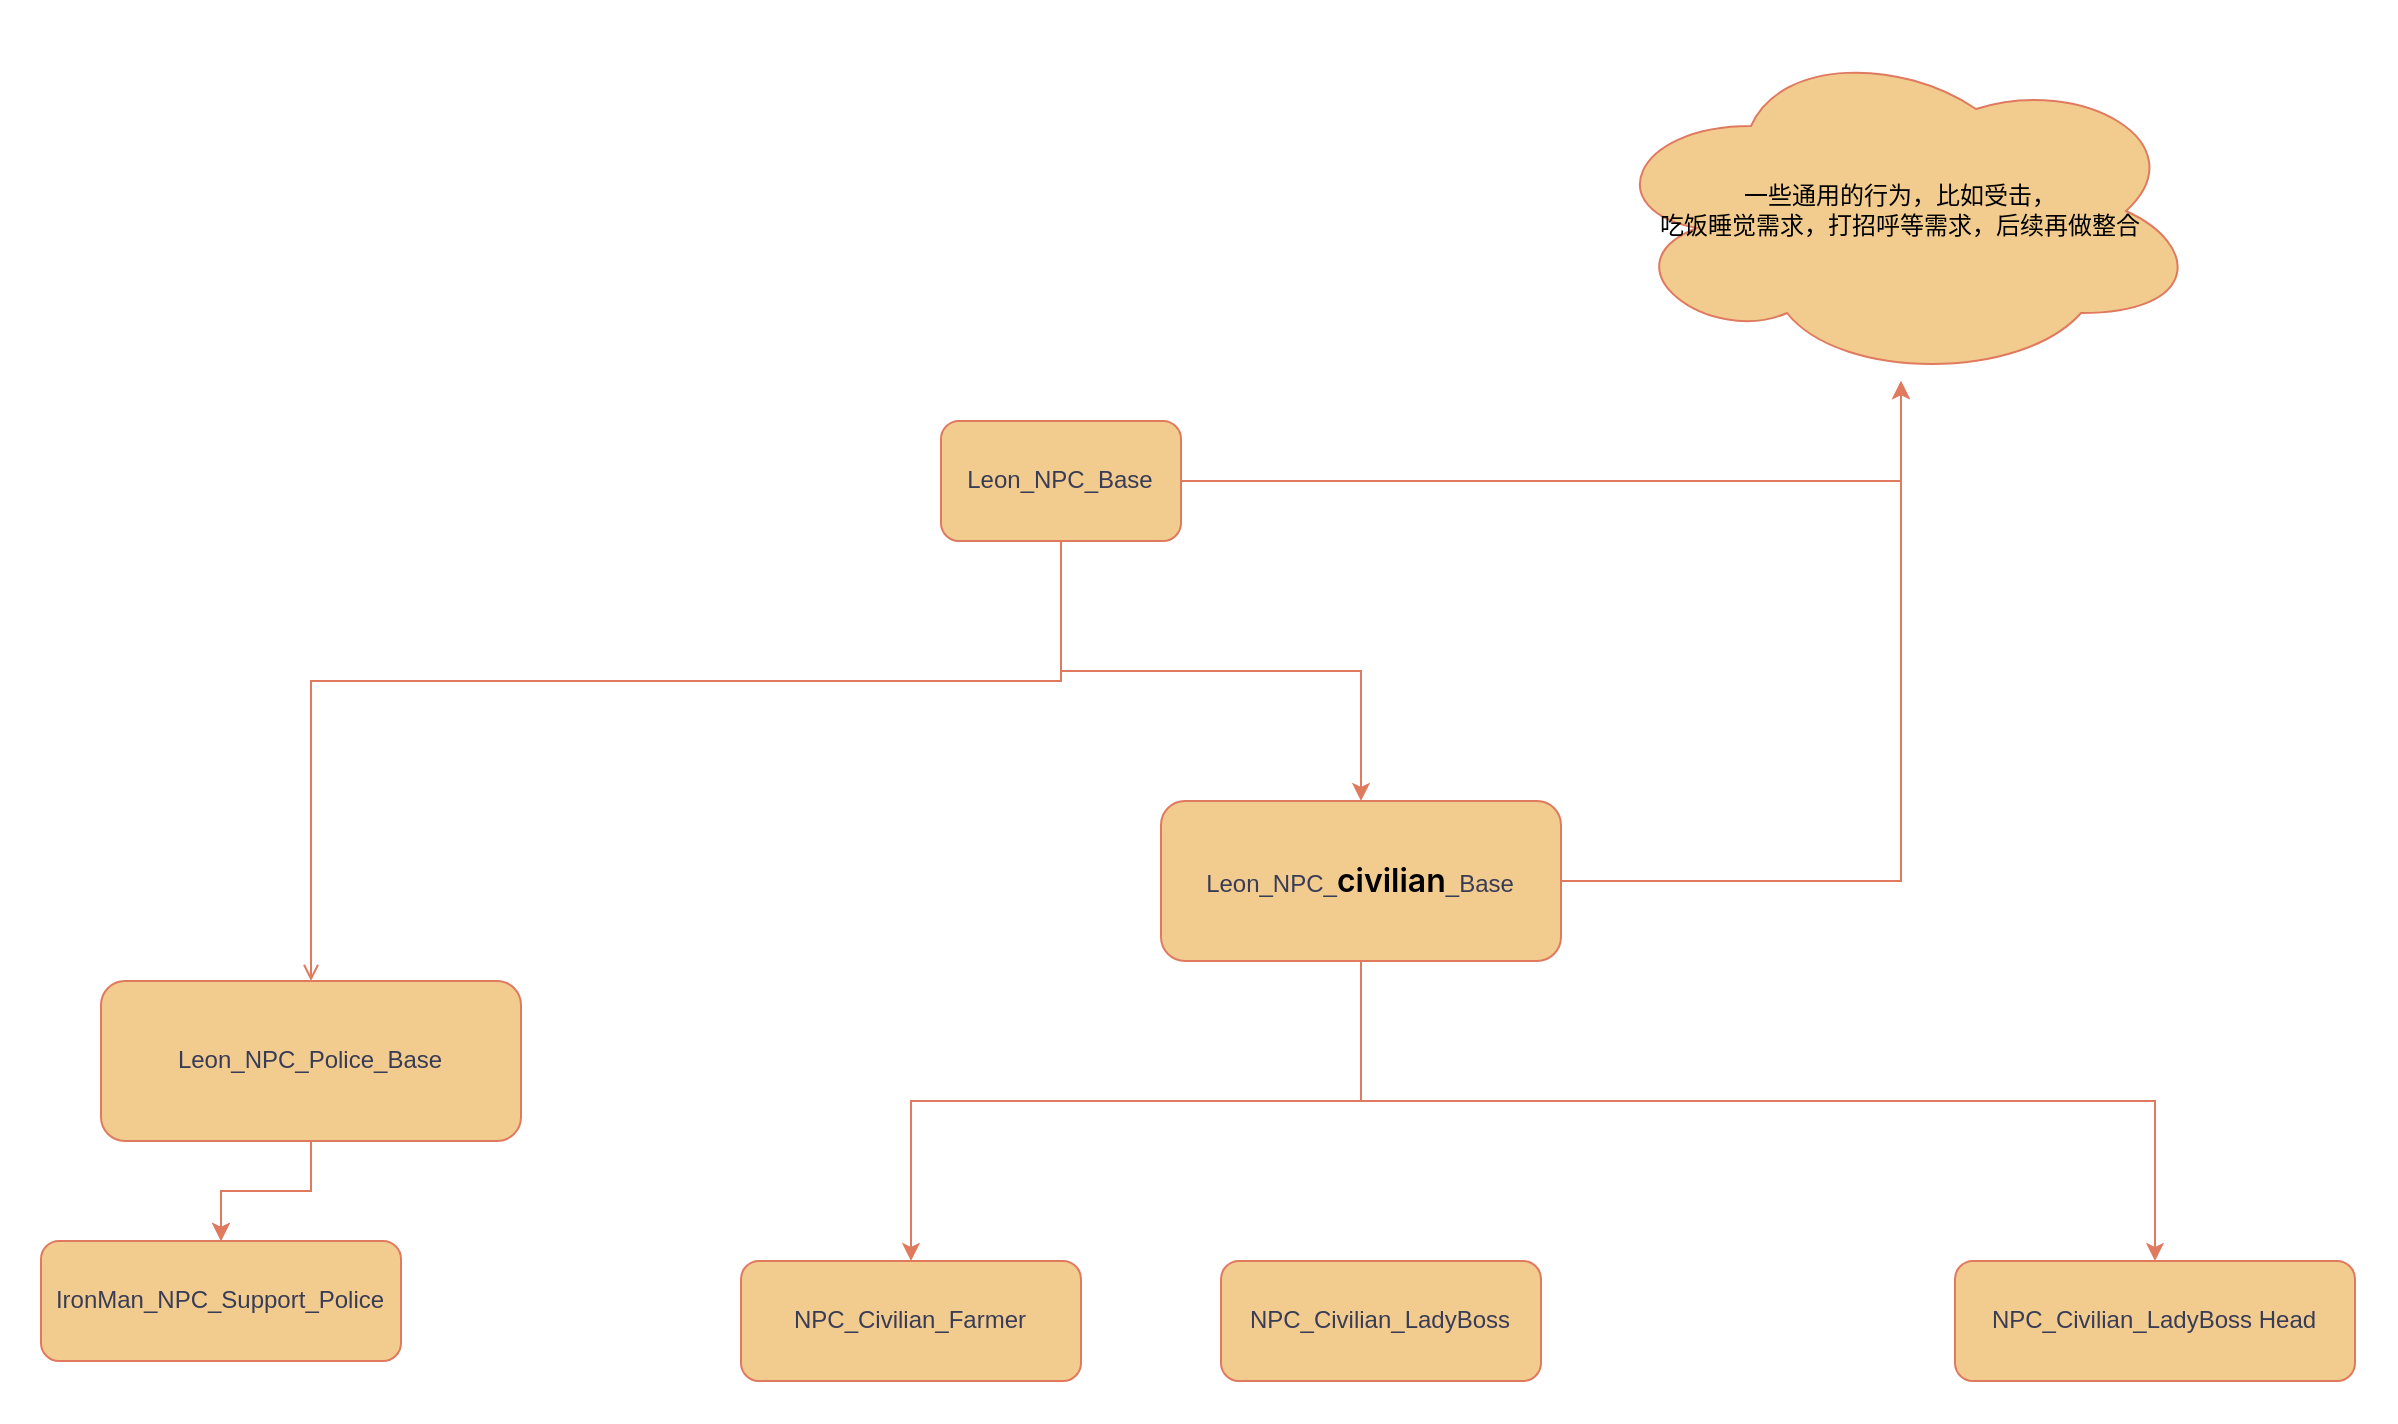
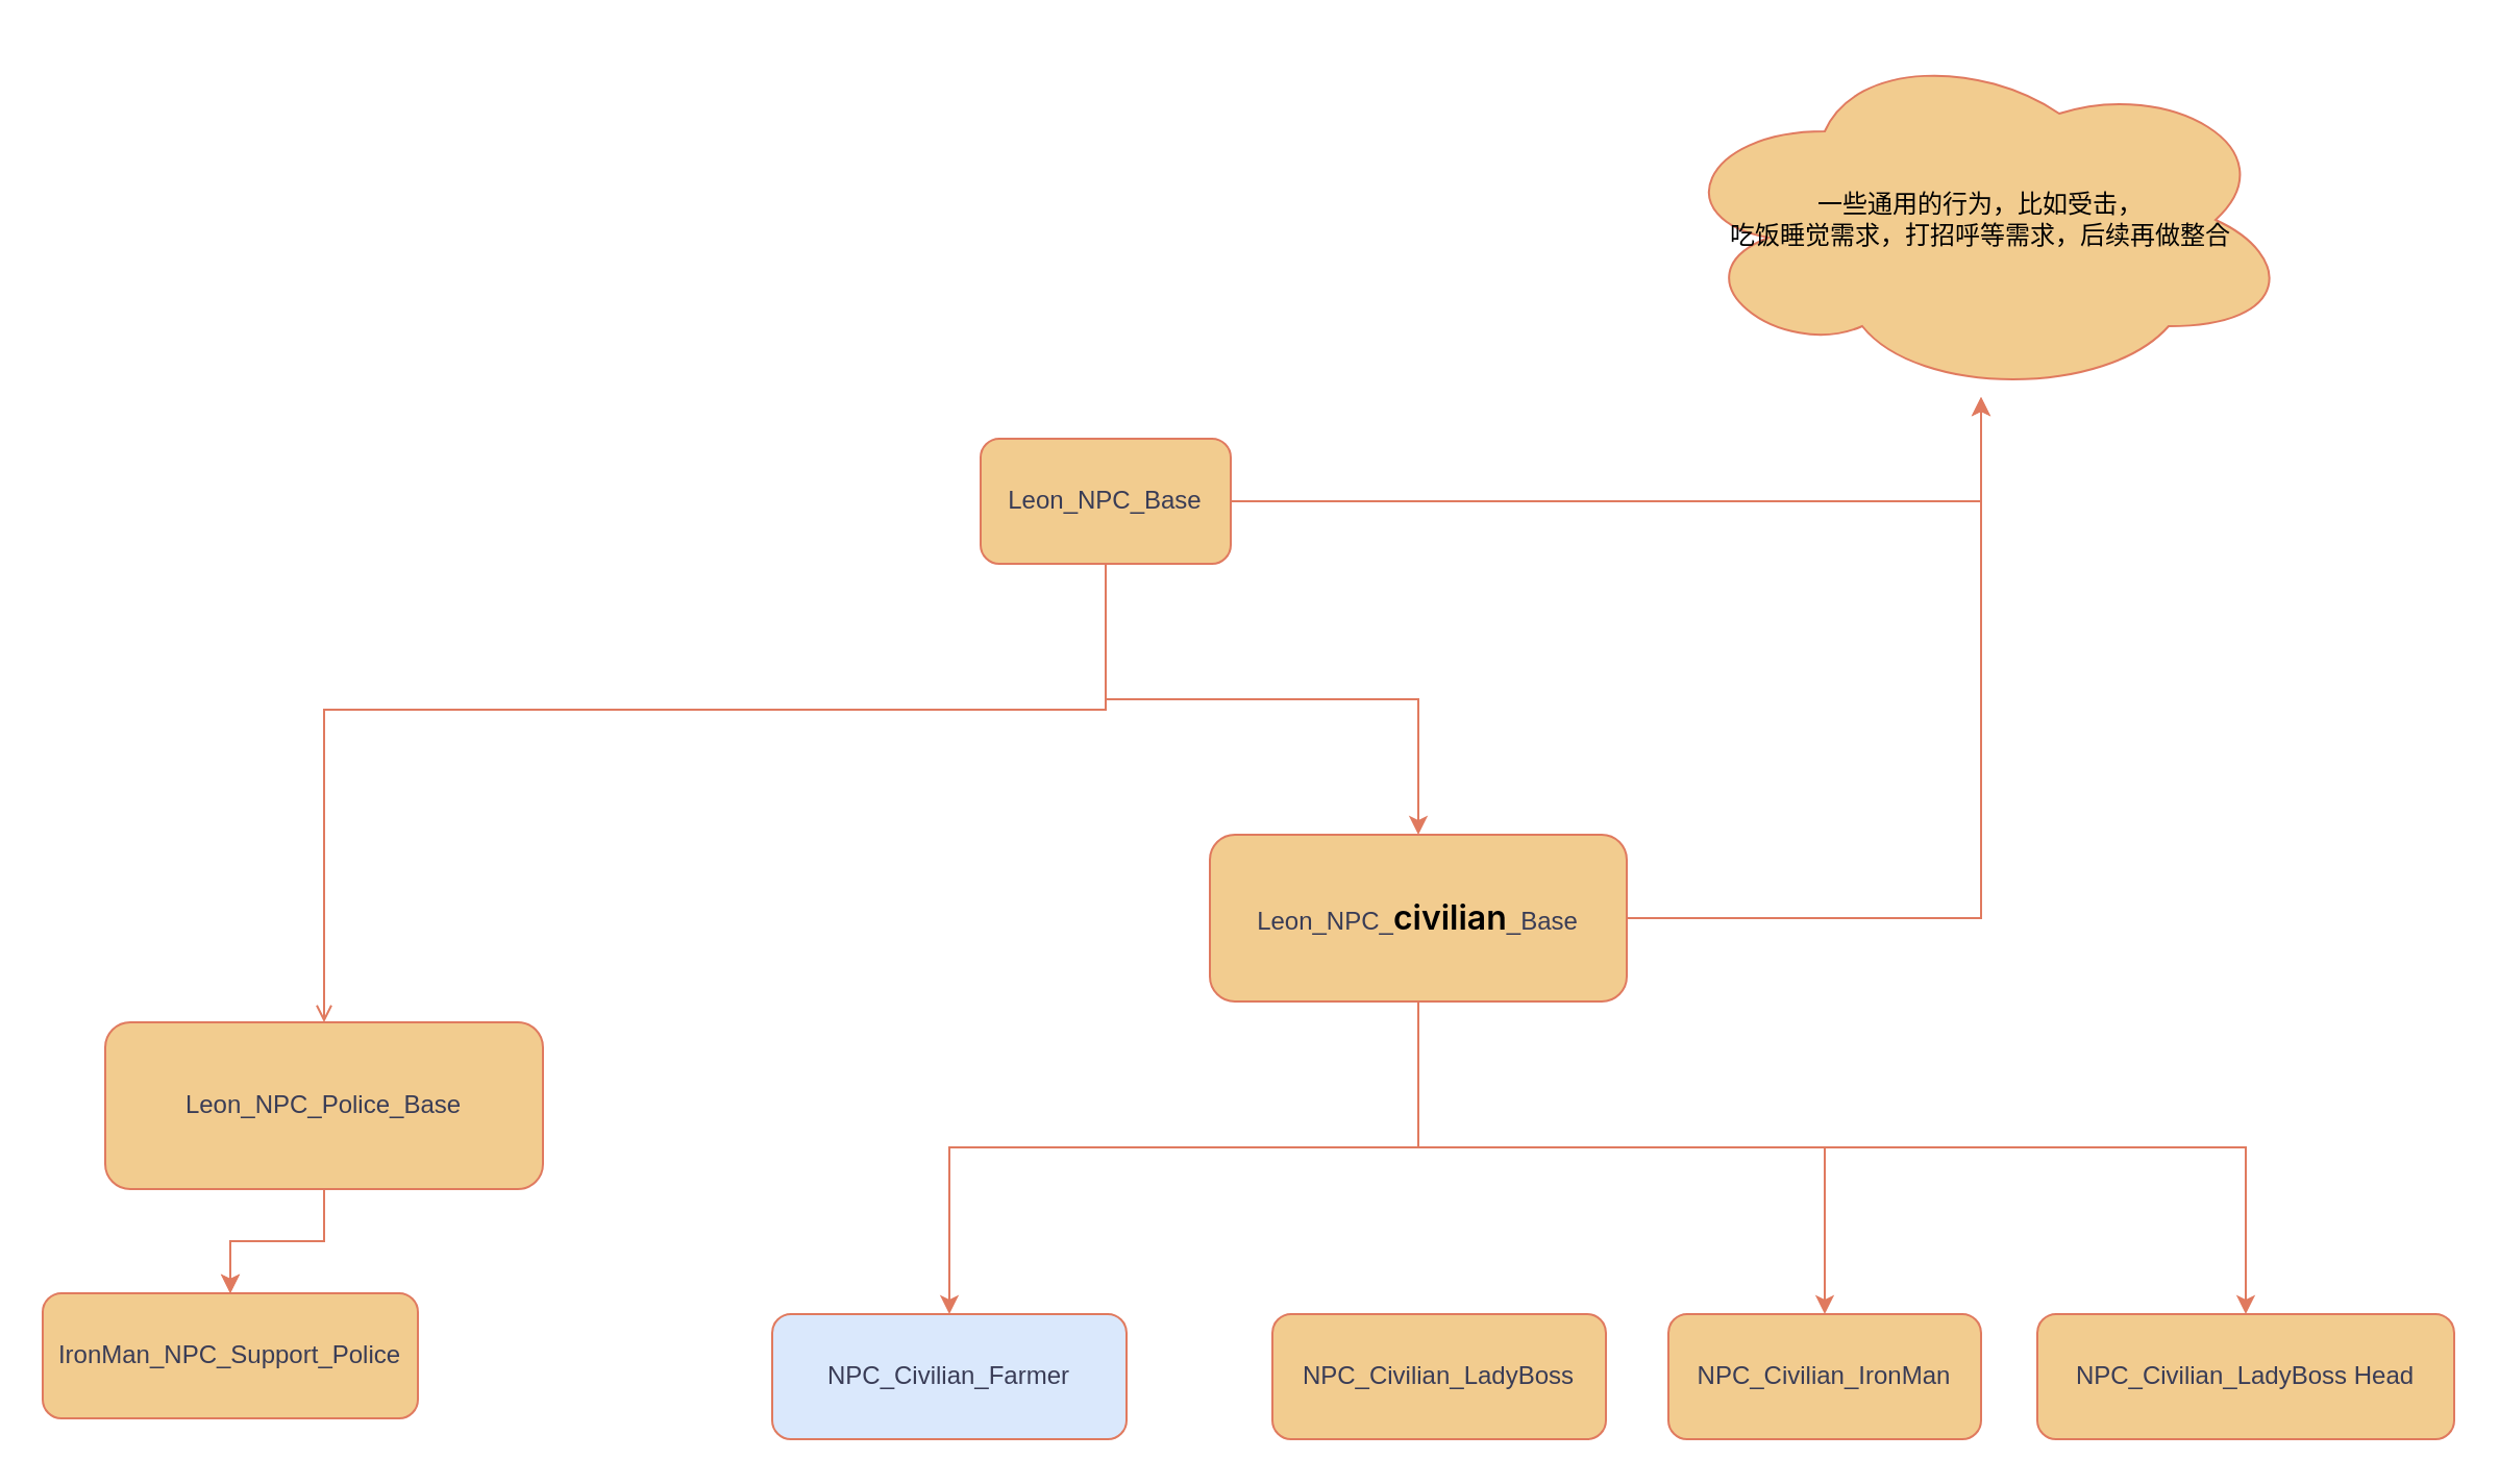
  <mxCell id="0" />
  <mxCell id="1" parent="0" />
  <mxCell id="2" value="" style="edgeStyle=orthogonalEdgeStyle;rounded=0;orthogonalLoop=1;jettySize=auto;html=1;strokeColor=#E07A5F;fontColor=#393C56;fillColor=#F2CC8F;endArrow=open;" edge="1" parent="1" source="5" target="8"><mxGeometry relative="1" as="geometry"><Array as="points"><mxPoint x="530" y="340" /><mxPoint x="155" y="340" /></Array></mxGeometry></mxCell>
  <mxCell id="3" value="" style="edgeStyle=orthogonalEdgeStyle;rounded=0;orthogonalLoop=1;jettySize=auto;html=1;strokeColor=#E07A5F;fontColor=#393C56;fillColor=#F2CC8F;" edge="1" parent="1" source="5" target="9"><mxGeometry relative="1" as="geometry" /></mxCell>
  <mxCell id="4" value="" style="edgeStyle=orthogonalEdgeStyle;rounded=0;orthogonalLoop=1;jettySize=auto;html=1;strokeColor=#E07A5F;fontColor=#393C56;fillColor=#F2CC8F;" edge="1" parent="1" source="5" target="14"><mxGeometry relative="1" as="geometry" /></mxCell>
  <mxCell id="5" value="Leon_NPC_Base" style="rounded=1;whiteSpace=wrap;html=1;labelBackgroundColor=none;fillColor=#F2CC8F;strokeColor=#E07A5F;fontColor=#393C56;" vertex="1" parent="1"><mxGeometry x="470" y="210" width="120" height="60" as="geometry" /></mxCell>
  <mxCell id="6" value="" style="edgeStyle=orthogonalEdgeStyle;rounded=0;orthogonalLoop=1;jettySize=auto;html=1;strokeColor=#E07A5F;fontColor=#393C56;fillColor=#F2CC8F;" edge="1" parent="1" source="8" target="15"><mxGeometry relative="1" as="geometry" /></mxCell>
  <mxCell id="7" value="" style="edgeStyle=orthogonalEdgeStyle;rounded=0;orthogonalLoop=1;jettySize=auto;html=1;strokeColor=#E07A5F;fontColor=#393C56;fillColor=#F2CC8F;" edge="1" parent="1" source="8" target="15"><mxGeometry relative="1" as="geometry" /></mxCell>
  <mxCell id="8" value="Leon_NPC_Police_Base" style="whiteSpace=wrap;html=1;fillColor=#F2CC8F;strokeColor=#E07A5F;fontColor=#393C56;rounded=1;labelBackgroundColor=none;" vertex="1" parent="1"><mxGeometry x="50" y="490" width="210" height="80" as="geometry" /></mxCell>
  <mxCell id="9" value="&lt;div style=&quot;&quot;&gt;&lt;span style=&quot;background-color: transparent;&quot;&gt;&lt;font style=&quot;color: rgb(1, 1, 1);&quot;&gt;一些通用的行为，比如受击，&lt;/font&gt;&lt;/span&gt;&lt;/div&gt;&lt;div style=&quot;&quot;&gt;&lt;span style=&quot;background-color: transparent;&quot;&gt;&lt;font style=&quot;color: rgb(1, 1, 1);&quot;&gt;吃饭睡觉需求，打招呼等需求，后续再做整合&lt;/font&gt;&lt;/span&gt;&lt;/div&gt;" style="ellipse;shape=cloud;whiteSpace=wrap;html=1;fillColor=#F2CC8F;strokeColor=#E07A5F;fontColor=#393C56;rounded=1;labelBackgroundColor=none;align=center;" vertex="1" parent="1"><mxGeometry x="800" y="20" width="300" height="170" as="geometry" /></mxCell>
  <mxCell id="10" style="edgeStyle=orthogonalEdgeStyle;rounded=0;orthogonalLoop=1;jettySize=auto;html=1;strokeColor=#E07A5F;fontColor=#393C56;fillColor=#F2CC8F;" edge="1" parent="1" source="14" target="16"><mxGeometry relative="1" as="geometry"><Array as="points"><mxPoint x="680" y="550" /><mxPoint x="455" y="550" /></Array></mxGeometry></mxCell>
  <mxCell id="11" style="edgeStyle=orthogonalEdgeStyle;rounded=0;orthogonalLoop=1;jettySize=auto;html=1;strokeColor=#E07A5F;fontColor=#393C56;fillColor=#F2CC8F;" edge="1" parent="1" source="14" target="9"><mxGeometry relative="1" as="geometry" /></mxCell>
+ <mxCell id="12" style="edgeStyle=orthogonalEdgeStyle;rounded=0;orthogonalLoop=1;jettySize=auto;html=1;strokeColor=#E07A5F;fontColor=#393C56;fillColor=#F2CC8F;" edge="1" parent="1" source="14" target="18"><mxGeometry relative="1" as="geometry"><Array as="points"><mxPoint x="680" y="550" /><mxPoint x="875" y="550" /></Array></mxGeometry></mxCell>
  <mxCell id="13" style="edgeStyle=orthogonalEdgeStyle;rounded=0;orthogonalLoop=1;jettySize=auto;html=1;entryX=0.5;entryY=0;entryDx=0;entryDy=0;strokeColor=#E07A5F;fontColor=#393C56;fillColor=#F2CC8F;" edge="1" parent="1" source="14" target="19"><mxGeometry relative="1" as="geometry"><Array as="points"><mxPoint x="680" y="550" /><mxPoint x="1077" y="550" /></Array></mxGeometry></mxCell>
  <mxCell id="14" value="Leon_NPC_&lt;span style=&quot;outline: none; -webkit-font-smoothing: antialiased; box-sizing: border-box; -webkit-tap-highlight-color: rgba(0, 0, 0, 0); --tw-translate-y: 0; --tw-rotate: 0; --tw-skew-x: 0; --tw-skew-y: 0; --tw-scale-x: 1; --tw-scale-y: 1; font-weight: 600; font-size: 16px; line-height: var(--md-box-samantha-normal-text-line-height); word-break: break-all; font-family: Inter, -apple-system, BlinkMacSystemFont, &amp;quot;Segoe UI&amp;quot;, &amp;quot;SF Pro SC&amp;quot;, &amp;quot;SF Pro Display&amp;quot;, &amp;quot;SF Pro Icons&amp;quot;, &amp;quot;PingFang SC&amp;quot;, &amp;quot;Hiragino Sans GB&amp;quot;, &amp;quot;Microsoft YaHei&amp;quot;, &amp;quot;Helvetica Neue&amp;quot;, Helvetica, Arial, sans-serif; text-align: left;&quot;&gt;&lt;font style=&quot;color: rgb(0, 0, 0);&quot;&gt;civilian&lt;/font&gt;&lt;/span&gt;&lt;span style=&quot;background-color: transparent;&quot;&gt;&lt;font style=&quot;color: light-dark(rgb(57, 60, 86), rgb(12, 13, 13));&quot;&gt;_Base&lt;/font&gt;&lt;/span&gt;" style="whiteSpace=wrap;html=1;fillColor=#F2CC8F;strokeColor=#E07A5F;fontColor=#393C56;rounded=1;labelBackgroundColor=none;" vertex="1" parent="1"><mxGeometry x="580" y="400" width="200" height="80" as="geometry" /></mxCell>
  <mxCell id="15" value="IronMan_NPC_Support_Police" style="whiteSpace=wrap;html=1;fillColor=#F2CC8F;strokeColor=#E07A5F;fontColor=#393C56;rounded=1;labelBackgroundColor=none;" vertex="1" parent="1"><mxGeometry x="20" y="620" width="180" height="60" as="geometry" /></mxCell>
- <mxCell id="16" value="NPC_Civilian_Farmer" style="rounded=1;whiteSpace=wrap;html=1;strokeColor=#E07A5F;fontColor=#393C56;fillColor=#F2CC8F;" vertex="1" parent="1"><mxGeometry x="370" y="630" width="170" height="60" as="geometry" /></mxCell>
+ <mxCell id="16" value="NPC_Civilian_Farmer" style="rounded=1;whiteSpace=wrap;html=1;strokeColor=#E07A5F;fontColor=#393C56;fillColor=#dae8fc;" vertex="1" parent="1"><mxGeometry x="370" y="630" width="170" height="60" as="geometry" /></mxCell>
  <mxCell id="17" value="NPC_Civilian_LadyBoss" style="rounded=1;whiteSpace=wrap;html=1;strokeColor=#E07A5F;fontColor=#393C56;fillColor=#F2CC8F;" vertex="1" parent="1"><mxGeometry x="610" y="630" width="160" height="60" as="geometry" /></mxCell>
+ <mxCell id="18" value="NPC_Civilian_IronMan" style="rounded=1;whiteSpace=wrap;html=1;strokeColor=#E07A5F;fontColor=#393C56;fillColor=#F2CC8F;" vertex="1" parent="1"><mxGeometry x="800" y="630" width="150" height="60" as="geometry" /></mxCell>
  <mxCell id="19" value="NPC_Civilian_LadyBoss Head" style="rounded=1;whiteSpace=wrap;html=1;strokeColor=#E07A5F;fontColor=#393C56;fillColor=#F2CC8F;" vertex="1" parent="1"><mxGeometry x="977" y="630" width="200" height="60" as="geometry" /></mxCell>
